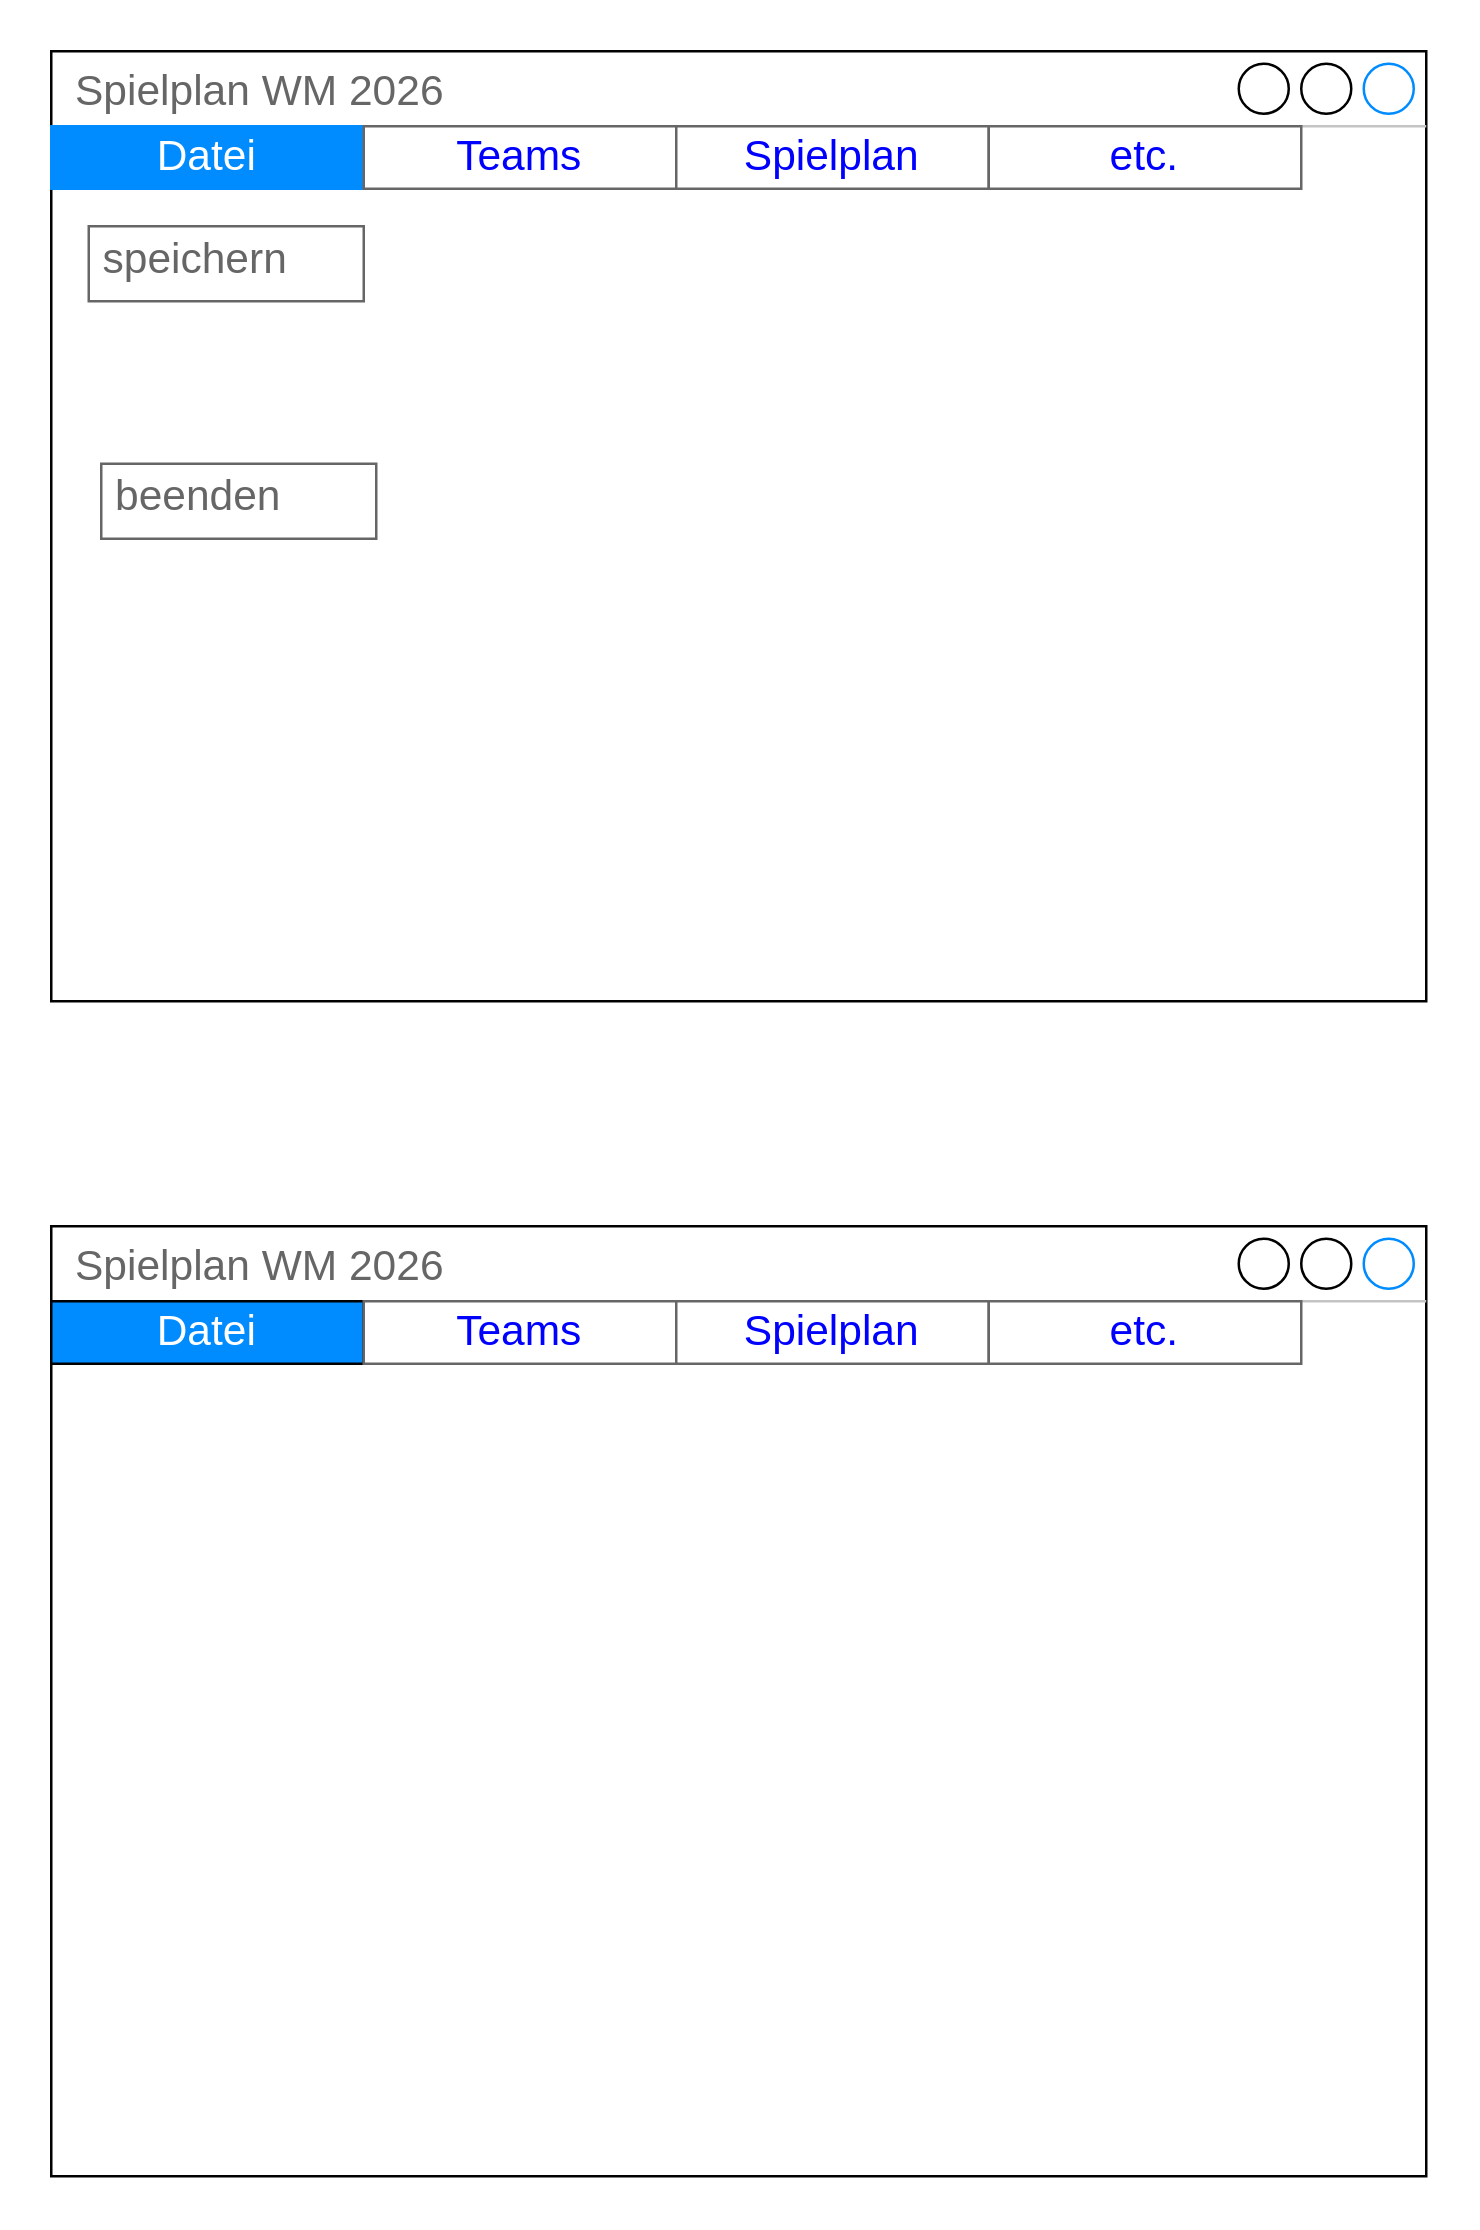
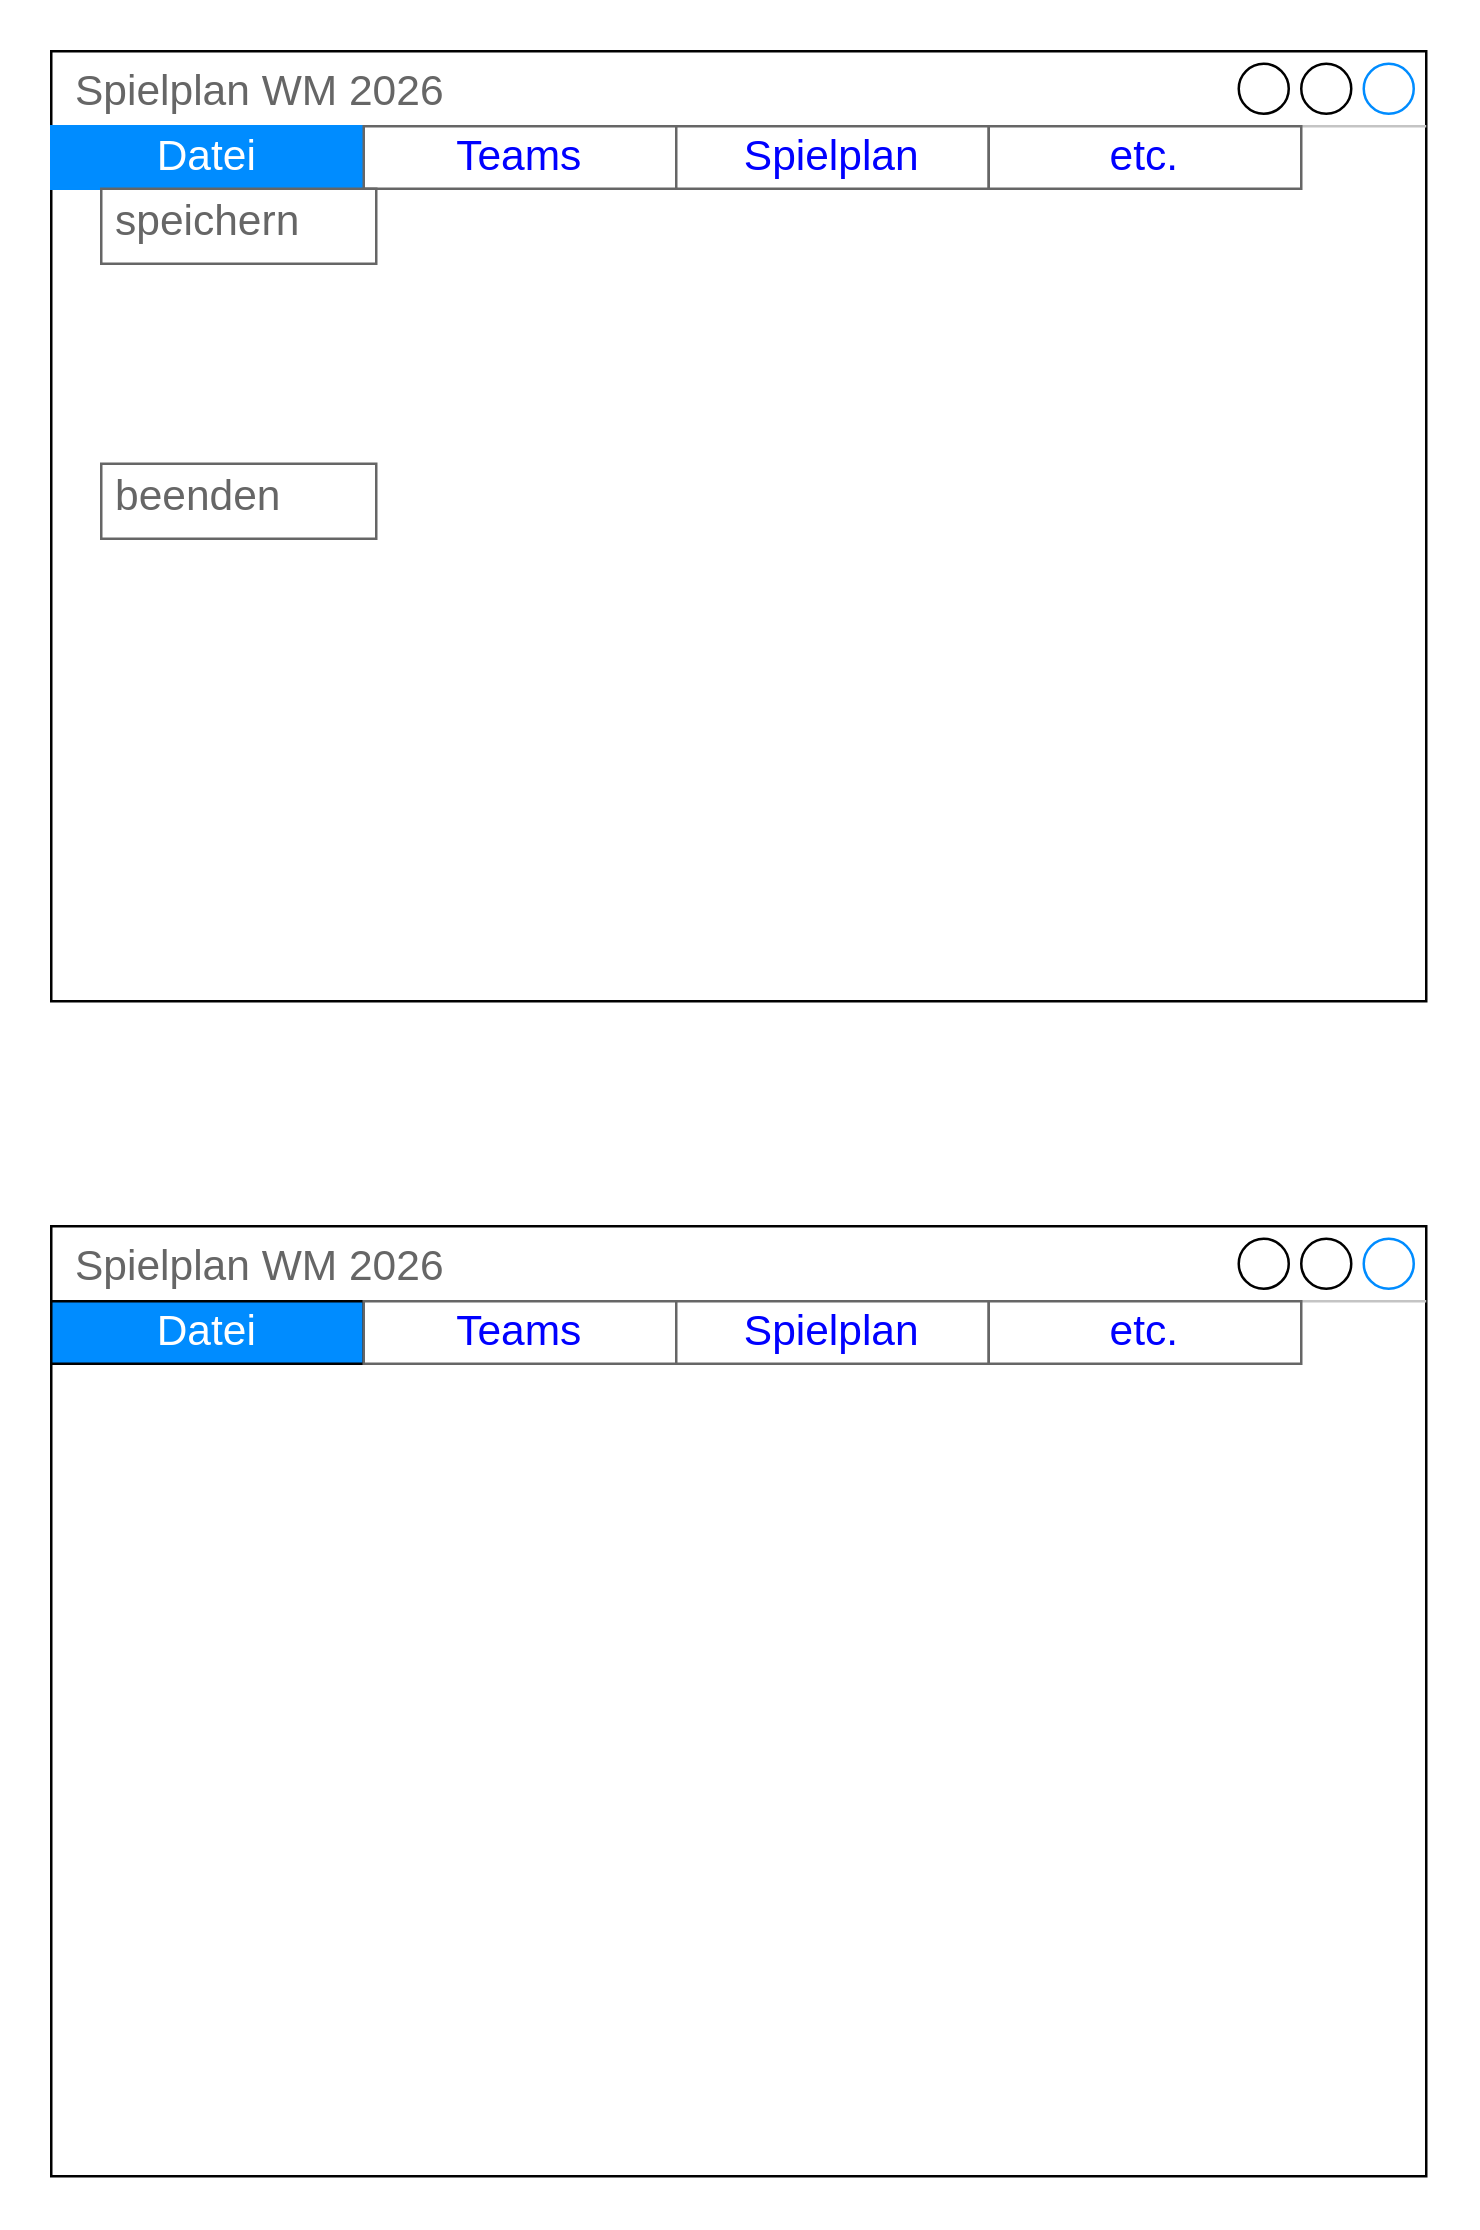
  <mxCell id="0" />
  <mxCell id="1" parent="0" />
  <mxCell id="2" value="Spielplan WM 2026" style="strokeWidth=1;shadow=0;dashed=0;align=center;html=1;shape=mxgraph.mockup.containers.window;align=left;verticalAlign=top;spacingLeft=8;strokeColor2=#008cff;strokeColor3=#c4c4c4;fontColor=#666666;mainText=;fontSize=17;labelBackgroundColor=none;whiteSpace=wrap;" vertex="1" parent="1"><mxGeometry x="20" y="20" width="550" height="380" as="geometry" /></mxCell>
  <mxCell id="3" value="" style="swimlane;shape=mxgraph.bootstrap.anchor;strokeColor=#666666;fillColor=#ffffff;fontColor=#0000FF;fontStyle=0;childLayout=stackLayout;horizontal=0;startSize=0;horizontalStack=1;resizeParent=1;resizeParentMax=0;resizeLast=0;collapsible=0;marginBottom=0;whiteSpace=wrap;html=1;" vertex="1" parent="1"><mxGeometry x="20" y="50" width="500" height="25" as="geometry" /></mxCell>
  <mxCell id="4" value="Datei" style="text;strokeColor=#008CFF;align=center;verticalAlign=middle;spacingLeft=10;spacingRight=10;overflow=hidden;points=[[0,0.5],[1,0.5]];portConstraint=eastwest;rotatable=0;whiteSpace=wrap;html=1;fillColor=#008CFF;fontColor=#ffffff;fontSize=17;" vertex="1" parent="3"><mxGeometry width="125" height="25" as="geometry" /></mxCell>
  <mxCell id="5" value="Teams" style="text;strokeColor=inherit;align=center;verticalAlign=middle;spacingLeft=10;spacingRight=10;overflow=hidden;points=[[0,0.5],[1,0.5]];portConstraint=eastwest;rotatable=0;whiteSpace=wrap;html=1;fillColor=inherit;fontColor=inherit;fontSize=17;" vertex="1" parent="3"><mxGeometry x="125" width="125" height="25" as="geometry" /></mxCell>
  <mxCell id="6" value="Spielplan" style="text;strokeColor=inherit;align=center;verticalAlign=middle;spacingLeft=10;spacingRight=10;overflow=hidden;points=[[0,0.5],[1,0.5]];portConstraint=eastwest;rotatable=0;whiteSpace=wrap;html=1;fillColor=inherit;fontColor=inherit;fontSize=17;" vertex="1" parent="3"><mxGeometry x="250" width="125" height="25" as="geometry" /></mxCell>
  <mxCell id="7" value="etc." style="text;strokeColor=inherit;align=center;verticalAlign=middle;spacingLeft=10;spacingRight=10;overflow=hidden;points=[[0,0.5],[1,0.5]];portConstraint=eastwest;rotatable=0;whiteSpace=wrap;html=1;fillColor=inherit;fontColor=inherit;fontSize=17;" vertex="1" parent="3"><mxGeometry x="375" width="125" height="25" as="geometry" /></mxCell>
- <mxCell id="8" value="speichern" style="strokeWidth=1;shadow=0;dashed=0;align=center;html=1;shape=mxgraph.mockup.text.textBox;fontColor=#666666;align=left;fontSize=17;spacingLeft=4;spacingTop=-3;whiteSpace=wrap;strokeColor=#666666;mainText=" vertex="1" parent="1"><mxGeometry x="35" y="90" width="110" height="30" as="geometry" /></mxCell>
+ <mxCell id="8" value="speichern" style="strokeWidth=1;shadow=0;dashed=0;align=center;html=1;shape=mxgraph.mockup.text.textBox;fontColor=#666666;align=left;fontSize=17;spacingLeft=4;spacingTop=-3;whiteSpace=wrap;strokeColor=#666666;mainText=" vertex="1" parent="1"><mxGeometry x="40" y="75" width="110" height="30" as="geometry" /></mxCell>
  <mxCell id="9" value="beenden" style="strokeWidth=1;shadow=0;dashed=0;align=center;html=1;shape=mxgraph.mockup.text.textBox;fontColor=#666666;align=left;fontSize=17;spacingLeft=4;spacingTop=-3;whiteSpace=wrap;strokeColor=#666666;mainText=" vertex="1" parent="1"><mxGeometry x="40" y="185" width="110" height="30" as="geometry" /></mxCell>
  <mxCell id="10" value="Spielplan WM 2026" style="strokeWidth=1;shadow=0;dashed=0;align=center;html=1;shape=mxgraph.mockup.containers.window;align=left;verticalAlign=top;spacingLeft=8;strokeColor2=#008cff;strokeColor3=#c4c4c4;fontColor=#666666;mainText=;fontSize=17;labelBackgroundColor=none;whiteSpace=wrap;" vertex="1" parent="1"><mxGeometry x="20" y="490" width="550" height="380" as="geometry" /></mxCell>
  <mxCell id="11" value="" style="swimlane;shape=mxgraph.bootstrap.anchor;strokeColor=#666666;fillColor=#ffffff;fontColor=#0000FF;fontStyle=0;childLayout=stackLayout;horizontal=0;startSize=0;horizontalStack=1;resizeParent=1;resizeParentMax=0;resizeLast=0;collapsible=0;marginBottom=0;whiteSpace=wrap;html=1;" vertex="1" parent="1"><mxGeometry x="20" y="520" width="500" height="25" as="geometry" /></mxCell>
  <mxCell id="12" value="Datei" style="text;strokeColor=default;align=center;verticalAlign=middle;spacingLeft=10;spacingRight=10;overflow=hidden;points=[[0,0.5],[1,0.5]];portConstraint=eastwest;rotatable=0;whiteSpace=wrap;html=1;fillColor=#008CFF;fontColor=#ffffff;fontSize=17;gradientColor=none;" vertex="1" parent="11"><mxGeometry width="125" height="25" as="geometry" /></mxCell>
  <mxCell id="13" value="Teams" style="text;strokeColor=inherit;align=center;verticalAlign=middle;spacingLeft=10;spacingRight=10;overflow=hidden;points=[[0,0.5],[1,0.5]];portConstraint=eastwest;rotatable=0;whiteSpace=wrap;html=1;fillColor=inherit;fontColor=inherit;fontSize=17;" vertex="1" parent="11"><mxGeometry x="125" width="125" height="25" as="geometry" /></mxCell>
  <mxCell id="14" value="Spielplan" style="text;strokeColor=inherit;align=center;verticalAlign=middle;spacingLeft=10;spacingRight=10;overflow=hidden;points=[[0,0.5],[1,0.5]];portConstraint=eastwest;rotatable=0;whiteSpace=wrap;html=1;fillColor=inherit;fontColor=inherit;fontSize=17;" vertex="1" parent="11"><mxGeometry x="250" width="125" height="25" as="geometry" /></mxCell>
  <mxCell id="15" value="etc." style="text;strokeColor=inherit;align=center;verticalAlign=middle;spacingLeft=10;spacingRight=10;overflow=hidden;points=[[0,0.5],[1,0.5]];portConstraint=eastwest;rotatable=0;whiteSpace=wrap;html=1;fillColor=inherit;fontColor=inherit;fontSize=17;" vertex="1" parent="11"><mxGeometry x="375" width="125" height="25" as="geometry" /></mxCell>
